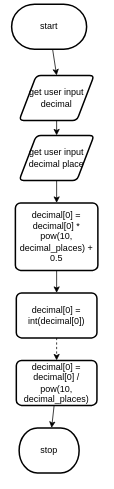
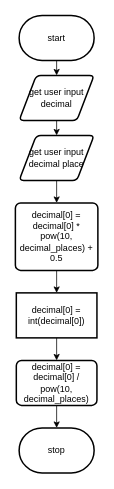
  <mxCell id="0" />
  <mxCell id="1" parent="0" />
  <mxCell id="2" style="edgeStyle=none;html=1;entryX=0.5;entryY=0;entryDx=0;entryDy=0;" parent="1" source="3" edge="1"><mxGeometry relative="1" as="geometry"><mxPoint x="75" y="100" as="targetPoint" /></mxGeometry></mxCell>
- <mxCell id="3" value="start" style="strokeWidth=2;html=1;shape=mxgraph.flowchart.terminator;whiteSpace=wrap;" parent="1" vertex="1"><mxGeometry x="15" y="5" width="100" height="60" as="geometry" /></mxCell>
+ <mxCell id="3" value="start" style="strokeWidth=2;html=1;shape=mxgraph.flowchart.terminator;whiteSpace=wrap;" parent="1" vertex="1"><mxGeometry x="25" y="20" width="100" height="60" as="geometry" /></mxCell>
  <mxCell id="4" style="edgeStyle=none;html=1;entryX=0.5;entryY=0;entryDx=0;entryDy=0;entryPerimeter=0;" parent="1" edge="1"><mxGeometry relative="1" as="geometry"><mxPoint x="75" y="180" as="targetPoint" /><mxPoint x="75" y="160" as="sourcePoint" /></mxGeometry></mxCell>
  <mxCell id="5" style="edgeStyle=none;html=1;" edge="1" parent="1" target="7"><mxGeometry relative="1" as="geometry"><mxPoint x="75" y="240" as="sourcePoint" /></mxGeometry></mxCell>
  <mxCell id="6" style="edgeStyle=none;html=1;entryX=0.5;entryY=0;entryDx=0;entryDy=0;" edge="1" parent="1" source="7" target="12"><mxGeometry relative="1" as="geometry" /></mxCell>
  <mxCell id="7" value="decimal[0] = decimal[0] * pow(10, decimal_places) + 0.5" style="rounded=1;whiteSpace=wrap;html=1;absoluteArcSize=1;arcSize=14;strokeWidth=2;" parent="1" vertex="1"><mxGeometry x="20" y="270" width="110" height="90" as="geometry" /></mxCell>
- <mxCell id="8" value="stop" style="strokeWidth=2;html=1;shape=mxgraph.flowchart.terminator;whiteSpace=wrap;" parent="1" vertex="1"><mxGeometry x="25" y="570" width="80" height="60" as="geometry" /></mxCell>
+ <mxCell id="8" value="stop" style="strokeWidth=2;html=1;shape=mxgraph.flowchart.terminator;whiteSpace=wrap;" parent="1" vertex="1"><mxGeometry x="25" y="570" width="100" height="60" as="geometry" /></mxCell>
  <mxCell id="9" value="&lt;span&gt;get user input decimal&lt;/span&gt;" style="shape=parallelogram;html=1;strokeWidth=2;perimeter=parallelogramPerimeter;whiteSpace=wrap;rounded=1;arcSize=12;size=0.23;" vertex="1" parent="1"><mxGeometry x="25" y="100" width="100" height="60" as="geometry" /></mxCell>
  <mxCell id="10" value="&lt;span&gt;get user input decimal place&lt;/span&gt;" style="shape=parallelogram;html=1;strokeWidth=2;perimeter=parallelogramPerimeter;whiteSpace=wrap;rounded=1;arcSize=12;size=0.23;" vertex="1" parent="1"><mxGeometry x="25" y="180" width="100" height="60" as="geometry" /></mxCell>
- <mxCell id="11" style="edgeStyle=none;html=1;dashed=1;" edge="1" parent="1" source="12" target="14"><mxGeometry relative="1" as="geometry" /></mxCell>
- <mxCell id="12" value="decimal[0] = int(decimal[0])" style="rounded=1;whiteSpace=wrap;html=1;absoluteArcSize=1;arcSize=14;strokeWidth=2;" vertex="1" parent="1"><mxGeometry x="21.25" y="390" width="107.5" height="60" as="geometry" /></mxCell>
+ <mxCell id="11" style="edgeStyle=none;html=1;" edge="1" parent="1" source="12" target="14"><mxGeometry relative="1" as="geometry" /></mxCell>
+ <mxCell id="12" value="decimal[0] = int(decimal[0])" style="whiteSpace=wrap;html=1;absoluteArcSize=1;arcSize=14;strokeWidth=2;rounded=0;" vertex="1" parent="1"><mxGeometry x="21.25" y="390" width="107.5" height="60" as="geometry" /></mxCell>
  <mxCell id="13" style="edgeStyle=none;html=1;" edge="1" parent="1" source="14" target="8"><mxGeometry relative="1" as="geometry" /></mxCell>
  <mxCell id="14" value="decimal[0] = decimal[0] / pow(10, decimal_places)" style="rounded=1;whiteSpace=wrap;html=1;absoluteArcSize=1;arcSize=14;strokeWidth=2;" vertex="1" parent="1"><mxGeometry x="21.25" y="480" width="107.5" height="60" as="geometry" /></mxCell>
